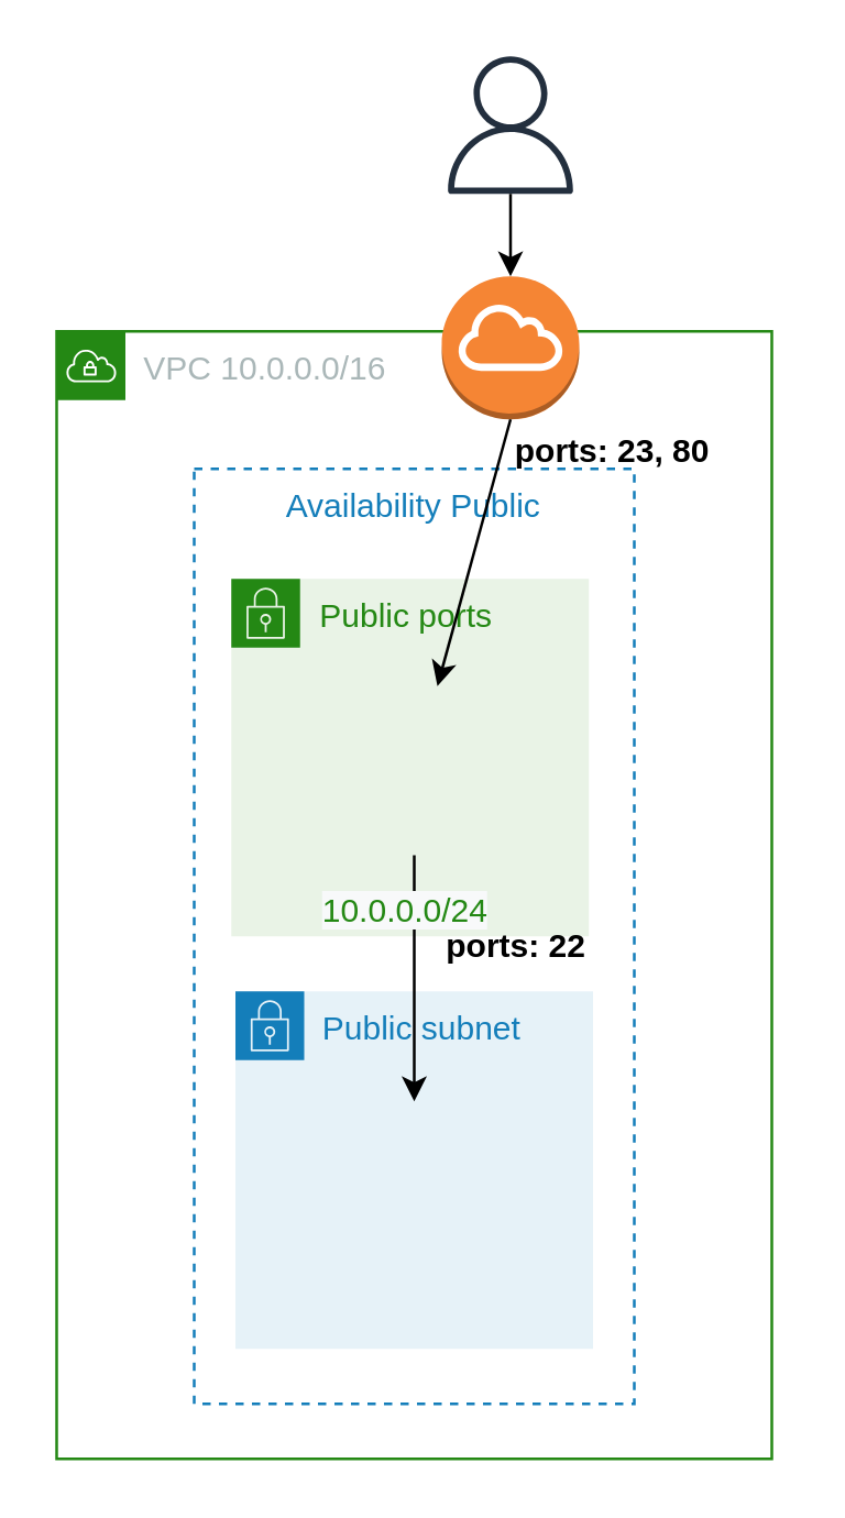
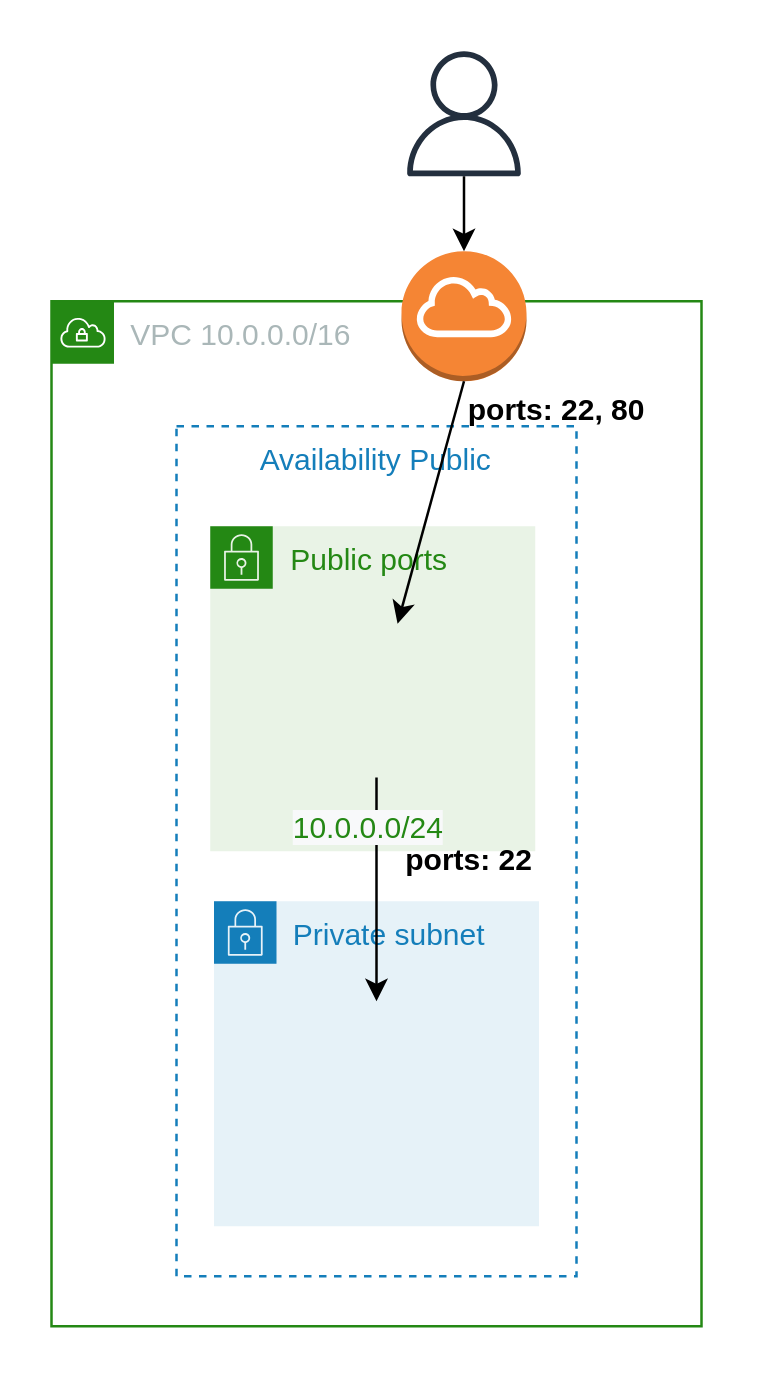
  <mxCell id="0" />
  <mxCell id="1" parent="0" />
  <mxCell id="2" value="VPC 10.0.0.0/16" style="points=[[0,0],[0.25,0],[0.5,0],[0.75,0],[1,0],[1,0.25],[1,0.5],[1,0.75],[1,1],[0.75,1],[0.5,1],[0.25,1],[0,1],[0,0.75],[0,0.5],[0,0.25]];outlineConnect=0;gradientColor=none;html=1;whiteSpace=wrap;fontSize=12;fontStyle=0;shape=mxgraph.aws4.group;grIcon=mxgraph.aws4.group_vpc;strokeColor=#248814;fillColor=none;verticalAlign=top;align=left;spacingLeft=30;fontColor=#AAB7B8;dashed=0;" parent="1" vertex="1"><mxGeometry x="20" y="120" width="260" height="410" as="geometry" /></mxCell>
  <mxCell id="3" value="" style="outlineConnect=0;fontColor=#232F3E;gradientColor=none;fillColor=#232F3E;strokeColor=none;dashed=0;verticalLabelPosition=bottom;verticalAlign=top;align=center;html=1;fontSize=12;fontStyle=0;aspect=fixed;pointerEvents=1;shape=mxgraph.aws4.user;" parent="1" vertex="1"><mxGeometry x="160" y="20" width="50" height="50" as="geometry" /></mxCell>
  <mxCell id="4" value="" style="outlineConnect=0;dashed=0;verticalLabelPosition=bottom;verticalAlign=top;align=center;html=1;shape=mxgraph.aws3.internet_gateway;fillColor=#F58534;gradientColor=none;" parent="1" vertex="1"><mxGeometry x="160" y="100" width="50" height="52" as="geometry" /></mxCell>
  <mxCell id="5" value="Availability Public" style="fillColor=none;strokeColor=#147EBA;dashed=1;verticalAlign=top;fontStyle=0;fontColor=#147EBA;" parent="1" vertex="1"><mxGeometry x="70" y="170" width="160" height="340" as="geometry" /></mxCell>
  <mxCell id="6" value="Public ports&lt;br&gt;" style="points=[[0,0],[0.25,0],[0.5,0],[0.75,0],[1,0],[1,0.25],[1,0.5],[1,0.75],[1,1],[0.75,1],[0.5,1],[0.25,1],[0,1],[0,0.75],[0,0.5],[0,0.25]];outlineConnect=0;gradientColor=none;html=1;whiteSpace=wrap;fontSize=12;fontStyle=0;shape=mxgraph.aws4.group;grIcon=mxgraph.aws4.group_security_group;grStroke=0;strokeColor=#248814;fillColor=#E9F3E6;verticalAlign=top;align=left;spacingLeft=30;fontColor=#248814;dashed=0;" parent="1" vertex="1"><mxGeometry x="83.5" y="210" width="130" height="130" as="geometry" /></mxCell>
- <mxCell id="7" value="Public subnet" style="points=[[0,0],[0.25,0],[0.5,0],[0.75,0],[1,0],[1,0.25],[1,0.5],[1,0.75],[1,1],[0.75,1],[0.5,1],[0.25,1],[0,1],[0,0.75],[0,0.5],[0,0.25]];outlineConnect=0;gradientColor=none;html=1;whiteSpace=wrap;fontSize=12;fontStyle=0;shape=mxgraph.aws4.group;grIcon=mxgraph.aws4.group_security_group;grStroke=0;strokeColor=#147EBA;fillColor=#E6F2F8;verticalAlign=top;align=left;spacingLeft=30;fontColor=#147EBA;dashed=0;" parent="1" vertex="1"><mxGeometry x="85" y="360" width="130" height="130" as="geometry" /></mxCell>
+ <mxCell id="7" value="Private subnet" style="points=[[0,0],[0.25,0],[0.5,0],[0.75,0],[1,0],[1,0.25],[1,0.5],[1,0.75],[1,1],[0.75,1],[0.5,1],[0.25,1],[0,1],[0,0.75],[0,0.5],[0,0.25]];outlineConnect=0;gradientColor=none;html=1;whiteSpace=wrap;fontSize=12;fontStyle=0;shape=mxgraph.aws4.group;grIcon=mxgraph.aws4.group_security_group;grStroke=0;strokeColor=#147EBA;fillColor=#E6F2F8;verticalAlign=top;align=left;spacingLeft=30;fontColor=#147EBA;dashed=0;" parent="1" vertex="1"><mxGeometry x="85" y="360" width="130" height="130" as="geometry" /></mxCell>
  <mxCell id="8" value="" style="endArrow=classic;html=1;entryX=0.5;entryY=0;entryDx=0;entryDy=0;entryPerimeter=0;" parent="1" source="3" target="4" edge="1"><mxGeometry width="50" height="50" relative="1" as="geometry"><mxPoint x="220" y="350" as="sourcePoint" /><mxPoint x="270" y="300" as="targetPoint" /></mxGeometry></mxCell>
  <mxCell id="9" value="" style="endArrow=classic;html=1;exitX=0.5;exitY=1;exitDx=0;exitDy=0;exitPerimeter=0;" parent="1" source="4" edge="1"><mxGeometry width="50" height="50" relative="1" as="geometry"><mxPoint x="220" y="350" as="sourcePoint" /><mxPoint x="158.428" y="249" as="targetPoint" /></mxGeometry></mxCell>
  <mxCell id="10" value="" style="endArrow=classic;html=1;exitX=0.5;exitY=1;exitDx=0;exitDy=0;exitPerimeter=0;entryX=0.5;entryY=0;entryDx=0;entryDy=0;entryPerimeter=0;" parent="1" edge="1"><mxGeometry width="50" height="50" relative="1" as="geometry"><mxPoint x="150.005" y="310.5" as="sourcePoint" /><mxPoint x="150.005" y="400" as="targetPoint" /></mxGeometry></mxCell>
  <mxCell id="11" value="&lt;span style=&quot;color: rgb(36 , 136 , 20) ; font-family: &amp;#34;helvetica&amp;#34; ; font-size: 12px ; font-style: normal ; font-weight: 400 ; letter-spacing: normal ; text-align: left ; text-indent: 0px ; text-transform: none ; word-spacing: 0px ; background-color: rgb(248 , 249 , 250) ; display: inline ; float: none&quot;&gt;10.0.0.0/24&lt;br&gt;&lt;/span&gt;" style="text;whiteSpace=wrap;html=1;" parent="1" vertex="1"><mxGeometry x="115" y="317" width="100" height="30" as="geometry" /></mxCell>
  <mxCell id="12" value="&lt;font face=&quot;helvetica&quot;&gt;&lt;b&gt;ports: 22&lt;/b&gt;&lt;/font&gt;" style="text;whiteSpace=wrap;html=1;" vertex="1" parent="1"><mxGeometry x="160" y="330" width="100" height="30" as="geometry" /></mxCell>
- <mxCell id="13" value="&lt;font face=&quot;helvetica&quot;&gt;&lt;b&gt;ports: 23, 80&lt;/b&gt;&lt;/font&gt;" style="text;whiteSpace=wrap;html=1;" vertex="1" parent="1"><mxGeometry x="185" y="150" width="100" height="30" as="geometry" /></mxCell>
+ <mxCell id="13" value="&lt;font face=&quot;helvetica&quot;&gt;&lt;b&gt;ports: 22, 80&lt;/b&gt;&lt;/font&gt;" style="text;whiteSpace=wrap;html=1;" vertex="1" parent="1"><mxGeometry x="185" y="150" width="100" height="30" as="geometry" /></mxCell>
